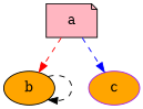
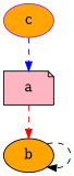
  digraph {
    mindist=0.5
    node [color=black fillcolor=orange shape=ellipse style=filled]
    edge [style=dashed]
    a [fillcolor=lightpink shape=note]
    b
    c [color=purple]
    a -> b [color=red topath="bend right"]
    b -> b [color=black topath="loop above"]
-   a -> c [color=blue topath="out=10,in=-90"]
+   c -> a [color=blue topath="out=10,in=-90"]
  }
